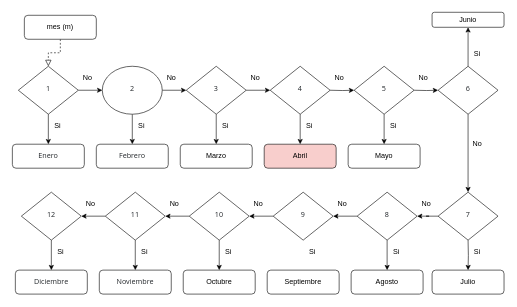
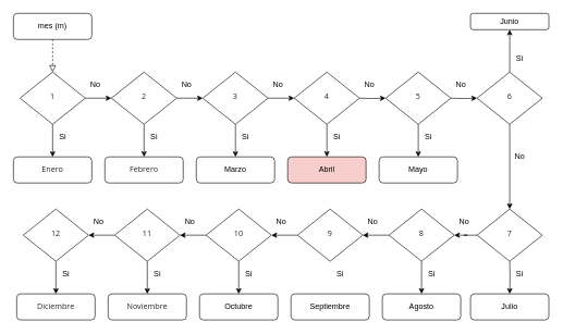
  <mxCell id="0" />
  <mxCell id="1" parent="0" />
  <mxCell id="2" value="" style="rounded=0;html=1;jettySize=auto;orthogonalLoop=1;fontSize=11;endArrow=block;endFill=0;endSize=8;strokeWidth=1;shadow=0;labelBackgroundColor=none;edgeStyle=orthogonalEdgeStyle;dashed=1;" edge="1" parent="1" source="3" target="6"><mxGeometry relative="1" as="geometry" /></mxCell>
- <mxCell id="3" value="mes (m)" style="rounded=1;whiteSpace=wrap;html=1;fontSize=12;glass=0;strokeWidth=1;shadow=0;" vertex="1" parent="1"><mxGeometry x="40" y="25" width="120" height="40" as="geometry" /></mxCell>
+ <mxCell id="3" value="mes (m)" style="rounded=1;whiteSpace=wrap;html=1;fontSize=12;glass=0;strokeWidth=1;shadow=0;" vertex="1" parent="1"><mxGeometry width="120" height="40" as="geometry" x="20" y="20" /></mxCell>
  <mxCell id="4" value="" style="edgeStyle=orthogonalEdgeStyle;rounded=0;orthogonalLoop=1;jettySize=auto;html=1;" edge="1" parent="1" source="6" target="7"><mxGeometry relative="1" as="geometry" /></mxCell>
  <mxCell id="5" value="" style="edgeStyle=orthogonalEdgeStyle;rounded=0;orthogonalLoop=1;jettySize=auto;html=1;" edge="1" parent="1" source="6" target="11"><mxGeometry relative="1" as="geometry" /></mxCell>
  <mxCell id="6" value="&lt;span style=&quot;color: rgb(33 , 37 , 41) ; font-family: &amp;#34;open sans&amp;#34; , sans-serif ; text-align: left ; background-color: rgba(255 , 255 , 255 , 0.85)&quot;&gt;&lt;font style=&quot;font-size: 12px&quot;&gt;1&lt;/font&gt;&lt;/span&gt;" style="rhombus;whiteSpace=wrap;html=1;shadow=0;fontFamily=Helvetica;fontSize=12;align=center;strokeWidth=1;spacing=6;spacingTop=-4;" vertex="1" parent="1"><mxGeometry x="30" y="110" width="100" height="80" as="geometry" /></mxCell>
  <mxCell id="7" value="&lt;span style=&quot;color: rgb(33 , 37 , 41) ; font-family: &amp;#34;open sans&amp;#34; , sans-serif ; text-align: left ; background-color: rgba(255 , 255 , 255 , 0.85)&quot;&gt;&lt;font style=&quot;font-size: 12px&quot;&gt;Enero&lt;/font&gt;&lt;/span&gt;" style="rounded=1;whiteSpace=wrap;html=1;fontSize=12;glass=0;strokeWidth=1;shadow=0;" vertex="1" parent="1"><mxGeometry y="240" width="120" height="40" as="geometry" x="20" /></mxCell>
  <mxCell id="8" value="Si" style="text;html=1;resizable=0;autosize=1;align=center;verticalAlign=middle;points=[];fillColor=none;strokeColor=none;rounded=0;" vertex="1" parent="1"><mxGeometry x="80" y="200" width="30" height="20" as="geometry" /></mxCell>
  <mxCell id="9" value="" style="edgeStyle=orthogonalEdgeStyle;rounded=0;orthogonalLoop=1;jettySize=auto;html=1;" edge="1" parent="1" source="11" target="12"><mxGeometry relative="1" as="geometry" /></mxCell>
  <mxCell id="10" value="" style="edgeStyle=orthogonalEdgeStyle;rounded=0;orthogonalLoop=1;jettySize=auto;html=1;" edge="1" parent="1" source="11" target="16"><mxGeometry relative="1" as="geometry" /></mxCell>
- <mxCell id="11" value="&lt;span style=&quot;color: rgb(33 , 37 , 41) ; font-family: &amp;#34;open sans&amp;#34; , sans-serif ; text-align: left ; background-color: rgba(255 , 255 , 255 , 0.85)&quot;&gt;&lt;font style=&quot;font-size: 12px&quot;&gt;2&lt;/font&gt;&lt;/span&gt;" style="ellipse;whiteSpace=wrap;html=1;shadow=0;fontFamily=Helvetica;fontSize=12;align=center;strokeWidth=1;spacing=6;spacingTop=-4;" vertex="1" parent="1"><mxGeometry x="170" y="110" width="100" height="80" as="geometry" /></mxCell>
+ <mxCell id="11" value="&lt;span style=&quot;color: rgb(33 , 37 , 41) ; font-family: &amp;#34;open sans&amp;#34; , sans-serif ; text-align: left ; background-color: rgba(255 , 255 , 255 , 0.85)&quot;&gt;&lt;font style=&quot;font-size: 12px&quot;&gt;2&lt;/font&gt;&lt;/span&gt;" style="rhombus;whiteSpace=wrap;html=1;shadow=0;fontFamily=Helvetica;fontSize=12;align=center;strokeWidth=1;spacing=6;spacingTop=-4;" vertex="1" parent="1"><mxGeometry x="170" y="110" width="100" height="80" as="geometry" /></mxCell>
  <mxCell id="12" value="&lt;div style=&quot;text-align: left&quot;&gt;&lt;font color=&quot;#212529&quot; face=&quot;open sans, sans-serif&quot;&gt;&lt;span style=&quot;background-color: rgba(255 , 255 , 255 , 0.85)&quot;&gt;Febrero&lt;/span&gt;&lt;/font&gt;&lt;/div&gt;" style="rounded=1;whiteSpace=wrap;html=1;fontSize=12;glass=0;strokeWidth=1;shadow=0;" vertex="1" parent="1"><mxGeometry x="160" y="240" width="120" height="40" as="geometry" /></mxCell>
  <mxCell id="13" value="Si" style="text;html=1;resizable=0;autosize=1;align=center;verticalAlign=middle;points=[];fillColor=none;strokeColor=none;rounded=0;" vertex="1" parent="1"><mxGeometry x="220" y="200" width="30" height="20" as="geometry" /></mxCell>
  <mxCell id="14" value="" style="edgeStyle=orthogonalEdgeStyle;rounded=0;orthogonalLoop=1;jettySize=auto;html=1;" edge="1" parent="1" source="16" target="17"><mxGeometry relative="1" as="geometry" /></mxCell>
  <mxCell id="15" value="" style="edgeStyle=orthogonalEdgeStyle;rounded=0;orthogonalLoop=1;jettySize=auto;html=1;" edge="1" parent="1" source="16" target="20"><mxGeometry relative="1" as="geometry" /></mxCell>
  <mxCell id="16" value="&lt;span style=&quot;color: rgb(33 , 37 , 41) ; font-family: &amp;#34;open sans&amp;#34; , sans-serif ; text-align: left ; background-color: rgba(255 , 255 , 255 , 0.85)&quot;&gt;&lt;font style=&quot;font-size: 12px&quot;&gt;3&lt;/font&gt;&lt;/span&gt;" style="rhombus;whiteSpace=wrap;html=1;shadow=0;fontFamily=Helvetica;fontSize=12;align=center;strokeWidth=1;spacing=6;spacingTop=-4;" vertex="1" parent="1"><mxGeometry x="310" y="110" width="100" height="80" as="geometry" /></mxCell>
  <mxCell id="17" value="Marzo" style="rounded=1;whiteSpace=wrap;html=1;fontSize=12;glass=0;strokeWidth=1;shadow=0;" vertex="1" parent="1"><mxGeometry x="300" y="240" width="120" height="40" as="geometry" /></mxCell>
  <mxCell id="18" value="Si" style="text;html=1;resizable=0;autosize=1;align=center;verticalAlign=middle;points=[];fillColor=none;strokeColor=none;rounded=0;" vertex="1" parent="1"><mxGeometry x="360" y="200" width="30" height="20" as="geometry" /></mxCell>
  <mxCell id="19" value="" style="edgeStyle=orthogonalEdgeStyle;rounded=0;orthogonalLoop=1;jettySize=auto;html=1;" edge="1" parent="1" source="20" target="21"><mxGeometry relative="1" as="geometry" /></mxCell>
  <mxCell id="20" value="&lt;span style=&quot;color: rgb(33 , 37 , 41) ; font-family: &amp;#34;open sans&amp;#34; , sans-serif ; text-align: left ; background-color: rgba(255 , 255 , 255 , 0.85)&quot;&gt;&lt;font style=&quot;font-size: 12px&quot;&gt;4&lt;/font&gt;&lt;/span&gt;" style="rhombus;whiteSpace=wrap;html=1;shadow=0;fontFamily=Helvetica;fontSize=12;align=center;strokeWidth=1;spacing=6;spacingTop=-4;" vertex="1" parent="1"><mxGeometry x="450" y="110" width="100" height="80" as="geometry" /></mxCell>
  <mxCell id="21" value="Abril" style="rounded=1;whiteSpace=wrap;html=1;fontSize=12;glass=0;strokeWidth=1;shadow=0;fillColor=#f8cecc;" vertex="1" parent="1"><mxGeometry x="440" y="240" width="120" height="40" as="geometry" /></mxCell>
  <mxCell id="22" value="Si" style="text;html=1;resizable=0;autosize=1;align=center;verticalAlign=middle;points=[];fillColor=none;strokeColor=none;rounded=0;" vertex="1" parent="1"><mxGeometry x="500" y="200" width="30" height="20" as="geometry" /></mxCell>
  <mxCell id="23" value="No" style="text;html=1;resizable=0;autosize=1;align=center;verticalAlign=middle;points=[];fillColor=none;strokeColor=none;rounded=0;" vertex="1" parent="1"><mxGeometry x="130" y="120" width="30" height="20" as="geometry" /></mxCell>
  <mxCell id="24" value="No" style="text;html=1;resizable=0;autosize=1;align=center;verticalAlign=middle;points=[];fillColor=none;strokeColor=none;rounded=0;" vertex="1" parent="1"><mxGeometry x="270" y="120" width="30" height="20" as="geometry" /></mxCell>
  <mxCell id="25" value="No" style="text;html=1;resizable=0;autosize=1;align=center;verticalAlign=middle;points=[];fillColor=none;strokeColor=none;rounded=0;" vertex="1" parent="1"><mxGeometry x="410" y="120" width="30" height="20" as="geometry" /></mxCell>
  <mxCell id="26" value="" style="edgeStyle=orthogonalEdgeStyle;rounded=0;orthogonalLoop=1;jettySize=auto;html=1;" edge="1" parent="1" target="28"><mxGeometry relative="1" as="geometry"><mxPoint x="550" y="150" as="sourcePoint" /></mxGeometry></mxCell>
  <mxCell id="27" value="" style="edgeStyle=orthogonalEdgeStyle;rounded=0;orthogonalLoop=1;jettySize=auto;html=1;" edge="1" parent="1" source="28" target="29"><mxGeometry relative="1" as="geometry" /></mxCell>
  <mxCell id="28" value="&lt;span style=&quot;color: rgb(33 , 37 , 41) ; font-family: &amp;#34;open sans&amp;#34; , sans-serif ; text-align: left ; background-color: rgba(255 , 255 , 255 , 0.85)&quot;&gt;&lt;font style=&quot;font-size: 12px&quot;&gt;5&lt;/font&gt;&lt;/span&gt;" style="rhombus;whiteSpace=wrap;html=1;shadow=0;fontFamily=Helvetica;fontSize=12;align=center;strokeWidth=1;spacing=6;spacingTop=-4;" vertex="1" parent="1"><mxGeometry x="590" y="110" width="100" height="80" as="geometry" /></mxCell>
  <mxCell id="29" value="Mayo" style="rounded=1;whiteSpace=wrap;html=1;fontSize=12;glass=0;strokeWidth=1;shadow=0;" vertex="1" parent="1"><mxGeometry x="580" y="240" width="120" height="40" as="geometry" /></mxCell>
  <mxCell id="30" value="Si" style="text;html=1;resizable=0;autosize=1;align=center;verticalAlign=middle;points=[];fillColor=none;strokeColor=none;rounded=0;" vertex="1" parent="1"><mxGeometry x="640" y="200" width="30" height="20" as="geometry" /></mxCell>
  <mxCell id="31" value="No" style="text;html=1;resizable=0;autosize=1;align=center;verticalAlign=middle;points=[];fillColor=none;strokeColor=none;rounded=0;" vertex="1" parent="1"><mxGeometry x="550" y="120" width="30" height="20" as="geometry" /></mxCell>
  <mxCell id="32" value="" style="edgeStyle=orthogonalEdgeStyle;rounded=0;orthogonalLoop=1;jettySize=auto;html=1;" edge="1" parent="1" target="35"><mxGeometry relative="1" as="geometry"><mxPoint x="690" y="150" as="sourcePoint" /></mxGeometry></mxCell>
  <mxCell id="33" value="" style="edgeStyle=orthogonalEdgeStyle;rounded=0;orthogonalLoop=1;jettySize=auto;html=1;" edge="1" parent="1" source="35" target="36"><mxGeometry relative="1" as="geometry" /></mxCell>
  <mxCell id="34" value="" style="edgeStyle=orthogonalEdgeStyle;rounded=0;orthogonalLoop=1;jettySize=auto;html=1;" edge="1" parent="1" source="35" target="72"><mxGeometry relative="1" as="geometry" /></mxCell>
  <mxCell id="35" value="&lt;span style=&quot;color: rgb(33 , 37 , 41) ; font-family: &amp;#34;open sans&amp;#34; , sans-serif ; text-align: left ; background-color: rgba(255 , 255 , 255 , 0.85)&quot;&gt;&lt;font style=&quot;font-size: 12px&quot;&gt;6&lt;/font&gt;&lt;/span&gt;" style="rhombus;whiteSpace=wrap;html=1;shadow=0;fontFamily=Helvetica;fontSize=12;align=center;strokeWidth=1;spacing=6;spacingTop=-4;" vertex="1" parent="1"><mxGeometry x="730" y="110" width="100" height="80" as="geometry" /></mxCell>
  <mxCell id="36" value="Junio" style="rounded=1;whiteSpace=wrap;html=1;fontSize=12;glass=0;strokeWidth=1;shadow=0;" vertex="1" parent="1"><mxGeometry x="720" y="20" width="120" height="25" as="geometry" /></mxCell>
  <mxCell id="37" value="Si" style="text;html=1;resizable=0;autosize=1;align=center;verticalAlign=middle;points=[];fillColor=none;strokeColor=none;rounded=0;" vertex="1" parent="1"><mxGeometry x="780" y="80" width="30" height="20" as="geometry" /></mxCell>
  <mxCell id="38" value="No" style="text;html=1;resizable=0;autosize=1;align=center;verticalAlign=middle;points=[];fillColor=none;strokeColor=none;rounded=0;" vertex="1" parent="1"><mxGeometry x="690" y="120" width="30" height="20" as="geometry" /></mxCell>
  <mxCell id="39" value="" style="edgeStyle=orthogonalEdgeStyle;rounded=0;orthogonalLoop=1;jettySize=auto;html=1;" edge="1" parent="1" source="40" target="41"><mxGeometry relative="1" as="geometry" /></mxCell>
  <mxCell id="40" value="&lt;span style=&quot;color: rgb(33 , 37 , 41) ; font-family: &amp;#34;open sans&amp;#34; , sans-serif ; text-align: left ; background-color: rgba(255 , 255 , 255 , 0.85)&quot;&gt;&lt;font style=&quot;font-size: 12px&quot;&gt;12&lt;/font&gt;&lt;/span&gt;" style="rhombus;whiteSpace=wrap;html=1;shadow=0;fontFamily=Helvetica;fontSize=12;align=center;strokeWidth=1;spacing=6;spacingTop=-4;" vertex="1" parent="1"><mxGeometry x="35" y="320" width="100" height="80" as="geometry" /></mxCell>
  <mxCell id="41" value="&lt;span style=&quot;color: rgb(33 , 37 , 41) ; font-family: &amp;#34;open sans&amp;#34; , sans-serif ; text-align: left ; background-color: rgba(255 , 255 , 255 , 0.85)&quot;&gt;&lt;font style=&quot;font-size: 12px&quot;&gt;Diciembre&lt;/font&gt;&lt;/span&gt;" style="rounded=1;whiteSpace=wrap;html=1;fontSize=12;glass=0;strokeWidth=1;shadow=0;" vertex="1" parent="1"><mxGeometry x="25" y="450" width="120" height="40" as="geometry" /></mxCell>
  <mxCell id="42" value="Si" style="text;html=1;resizable=0;autosize=1;align=center;verticalAlign=middle;points=[];fillColor=none;strokeColor=none;rounded=0;" vertex="1" parent="1"><mxGeometry x="85" y="410" width="30" height="20" as="geometry" /></mxCell>
  <mxCell id="43" value="" style="edgeStyle=orthogonalEdgeStyle;rounded=0;orthogonalLoop=1;jettySize=auto;html=1;" edge="1" parent="1" source="45" target="46"><mxGeometry relative="1" as="geometry" /></mxCell>
  <mxCell id="44" value="" style="edgeStyle=orthogonalEdgeStyle;rounded=0;orthogonalLoop=1;jettySize=auto;html=1;" edge="1" parent="1" source="45" target="40"><mxGeometry relative="1" as="geometry" /></mxCell>
  <mxCell id="45" value="&lt;span style=&quot;color: rgb(33 , 37 , 41) ; font-family: &amp;#34;open sans&amp;#34; , sans-serif ; text-align: left ; background-color: rgba(255 , 255 , 255 , 0.85)&quot;&gt;&lt;font style=&quot;font-size: 12px&quot;&gt;11&lt;/font&gt;&lt;/span&gt;" style="rhombus;whiteSpace=wrap;html=1;shadow=0;fontFamily=Helvetica;fontSize=12;align=center;strokeWidth=1;spacing=6;spacingTop=-4;" vertex="1" parent="1"><mxGeometry x="175" y="320" width="100" height="80" as="geometry" /></mxCell>
  <mxCell id="46" value="&lt;div style=&quot;text-align: left&quot;&gt;&lt;font color=&quot;#212529&quot; face=&quot;open sans, sans-serif&quot;&gt;&lt;span style=&quot;background-color: rgba(255 , 255 , 255 , 0.85)&quot;&gt;Noviembre&lt;/span&gt;&lt;/font&gt;&lt;/div&gt;" style="rounded=1;whiteSpace=wrap;html=1;fontSize=12;glass=0;strokeWidth=1;shadow=0;" vertex="1" parent="1"><mxGeometry x="165" y="450" width="120" height="40" as="geometry" /></mxCell>
  <mxCell id="47" value="Si" style="text;html=1;resizable=0;autosize=1;align=center;verticalAlign=middle;points=[];fillColor=none;strokeColor=none;rounded=0;" vertex="1" parent="1"><mxGeometry x="225" y="410" width="30" height="20" as="geometry" /></mxCell>
  <mxCell id="48" value="" style="edgeStyle=orthogonalEdgeStyle;rounded=0;orthogonalLoop=1;jettySize=auto;html=1;" edge="1" parent="1" source="50" target="51"><mxGeometry relative="1" as="geometry" /></mxCell>
  <mxCell id="49" value="" style="edgeStyle=orthogonalEdgeStyle;rounded=0;orthogonalLoop=1;jettySize=auto;html=1;" edge="1" parent="1" source="50" target="45"><mxGeometry relative="1" as="geometry" /></mxCell>
  <mxCell id="50" value="&lt;span style=&quot;color: rgb(33 , 37 , 41) ; font-family: &amp;#34;open sans&amp;#34; , sans-serif ; text-align: left ; background-color: rgba(255 , 255 , 255 , 0.85)&quot;&gt;&lt;font style=&quot;font-size: 12px&quot;&gt;10&lt;/font&gt;&lt;/span&gt;" style="rhombus;whiteSpace=wrap;html=1;shadow=0;fontFamily=Helvetica;fontSize=12;align=center;strokeWidth=1;spacing=6;spacingTop=-4;" vertex="1" parent="1"><mxGeometry x="315" y="320" width="100" height="80" as="geometry" /></mxCell>
  <mxCell id="51" value="Octubre" style="rounded=1;whiteSpace=wrap;html=1;fontSize=12;glass=0;strokeWidth=1;shadow=0;" vertex="1" parent="1"><mxGeometry x="305" y="450" width="120" height="40" as="geometry" /></mxCell>
  <mxCell id="52" value="Si" style="text;html=1;resizable=0;autosize=1;align=center;verticalAlign=middle;points=[];fillColor=none;strokeColor=none;rounded=0;" vertex="1" parent="1"><mxGeometry x="365" y="410" width="30" height="20" as="geometry" /></mxCell>
  <mxCell id="53" value="" style="edgeStyle=orthogonalEdgeStyle;rounded=0;orthogonalLoop=1;jettySize=auto;html=1;" edge="1" parent="1" source="54" target="50"><mxGeometry relative="1" as="geometry" /></mxCell>
  <mxCell id="54" value="&lt;span style=&quot;color: rgb(33 , 37 , 41) ; font-family: &amp;#34;open sans&amp;#34; , sans-serif ; text-align: left ; background-color: rgba(255 , 255 , 255 , 0.85)&quot;&gt;&lt;font style=&quot;font-size: 12px&quot;&gt;9&lt;/font&gt;&lt;/span&gt;" style="rhombus;whiteSpace=wrap;html=1;shadow=0;fontFamily=Helvetica;fontSize=12;align=center;strokeWidth=1;spacing=6;spacingTop=-4;" vertex="1" parent="1"><mxGeometry x="455" y="320" width="100" height="80" as="geometry" /></mxCell>
  <mxCell id="55" value="Septiembre" style="rounded=1;whiteSpace=wrap;html=1;fontSize=12;glass=0;strokeWidth=1;shadow=0;" vertex="1" parent="1"><mxGeometry x="445" y="450" width="120" height="40" as="geometry" /></mxCell>
  <mxCell id="56" value="Si" style="text;html=1;resizable=0;autosize=1;align=center;verticalAlign=middle;points=[];fillColor=none;strokeColor=none;rounded=0;" vertex="1" parent="1"><mxGeometry x="505" y="410" width="30" height="20" as="geometry" /></mxCell>
  <mxCell id="57" value="No" style="text;html=1;resizable=0;autosize=1;align=center;verticalAlign=middle;points=[];fillColor=none;strokeColor=none;rounded=0;" vertex="1" parent="1"><mxGeometry x="135" y="330" width="30" height="20" as="geometry" /></mxCell>
  <mxCell id="58" value="No" style="text;html=1;resizable=0;autosize=1;align=center;verticalAlign=middle;points=[];fillColor=none;strokeColor=none;rounded=0;" vertex="1" parent="1"><mxGeometry x="275" y="330" width="30" height="20" as="geometry" /></mxCell>
  <mxCell id="59" value="No" style="text;html=1;resizable=0;autosize=1;align=center;verticalAlign=middle;points=[];fillColor=none;strokeColor=none;rounded=0;" vertex="1" parent="1"><mxGeometry x="415" y="330" width="30" height="20" as="geometry" /></mxCell>
  <mxCell id="60" value="" style="edgeStyle=orthogonalEdgeStyle;rounded=0;orthogonalLoop=1;jettySize=auto;html=1;" edge="1" parent="1" source="62" target="63"><mxGeometry relative="1" as="geometry" /></mxCell>
  <mxCell id="61" value="" style="edgeStyle=orthogonalEdgeStyle;rounded=0;orthogonalLoop=1;jettySize=auto;html=1;" edge="1" parent="1" source="62" target="54"><mxGeometry relative="1" as="geometry" /></mxCell>
  <mxCell id="62" value="&lt;span style=&quot;color: rgb(33 , 37 , 41) ; font-family: &amp;#34;open sans&amp;#34; , sans-serif ; text-align: left ; background-color: rgba(255 , 255 , 255 , 0.85)&quot;&gt;&lt;font style=&quot;font-size: 12px&quot;&gt;8&lt;/font&gt;&lt;/span&gt;" style="rhombus;whiteSpace=wrap;html=1;shadow=0;fontFamily=Helvetica;fontSize=12;align=center;strokeWidth=1;spacing=6;spacingTop=-4;" vertex="1" parent="1"><mxGeometry x="595" y="320" width="100" height="80" as="geometry" /></mxCell>
  <mxCell id="63" value="Agosto" style="rounded=1;whiteSpace=wrap;html=1;fontSize=12;glass=0;strokeWidth=1;shadow=0;" vertex="1" parent="1"><mxGeometry x="585" y="450" width="120" height="40" as="geometry" /></mxCell>
  <mxCell id="64" value="Si" style="text;html=1;resizable=0;autosize=1;align=center;verticalAlign=middle;points=[];fillColor=none;strokeColor=none;rounded=0;" vertex="1" parent="1"><mxGeometry x="645" y="410" width="30" height="20" as="geometry" /></mxCell>
  <mxCell id="65" value="No" style="text;html=1;resizable=0;autosize=1;align=center;verticalAlign=middle;points=[];fillColor=none;strokeColor=none;rounded=0;" vertex="1" parent="1"><mxGeometry x="555" y="330" width="30" height="20" as="geometry" /></mxCell>
  <mxCell id="66" value="No" style="text;html=1;resizable=0;autosize=1;align=center;verticalAlign=middle;points=[];fillColor=none;strokeColor=none;rounded=0;" vertex="1" parent="1"><mxGeometry x="695" y="330" width="30" height="20" as="geometry" /></mxCell>
  <mxCell id="67" value="" style="edgeStyle=orthogonalEdgeStyle;rounded=0;orthogonalLoop=1;jettySize=auto;html=1;" edge="1" parent="1" target="68"><mxGeometry relative="1" as="geometry"><mxPoint x="780" y="400" as="sourcePoint" /></mxGeometry></mxCell>
  <mxCell id="68" value="Julio" style="rounded=1;whiteSpace=wrap;html=1;fontSize=12;glass=0;strokeWidth=1;shadow=0;" vertex="1" parent="1"><mxGeometry x="720" y="450" width="120" height="40" as="geometry" /></mxCell>
  <mxCell id="69" value="Si" style="text;html=1;resizable=0;autosize=1;align=center;verticalAlign=middle;points=[];fillColor=none;strokeColor=none;rounded=0;" vertex="1" parent="1"><mxGeometry x="780" y="410" width="30" height="20" as="geometry" /></mxCell>
  <mxCell id="70" value="No" style="text;html=1;resizable=0;autosize=1;align=center;verticalAlign=middle;points=[];fillColor=none;strokeColor=none;rounded=0;" vertex="1" parent="1"><mxGeometry x="780" y="230" width="30" height="20" as="geometry" /></mxCell>
  <mxCell id="71" value="" style="edgeStyle=orthogonalEdgeStyle;rounded=0;orthogonalLoop=1;jettySize=auto;html=1;" edge="1" parent="1" source="72" target="62"><mxGeometry relative="1" as="geometry" /></mxCell>
  <mxCell id="72" value="&lt;span style=&quot;color: rgb(33 , 37 , 41) ; font-family: &amp;#34;open sans&amp;#34; , sans-serif ; text-align: left ; background-color: rgba(255 , 255 , 255 , 0.85)&quot;&gt;&lt;font style=&quot;font-size: 12px&quot;&gt;7&lt;/font&gt;&lt;/span&gt;" style="rhombus;whiteSpace=wrap;html=1;shadow=0;fontFamily=Helvetica;fontSize=12;align=center;strokeWidth=1;spacing=6;spacingTop=-4;" vertex="1" parent="1"><mxGeometry x="730" y="320" width="100" height="80" as="geometry" /></mxCell>
